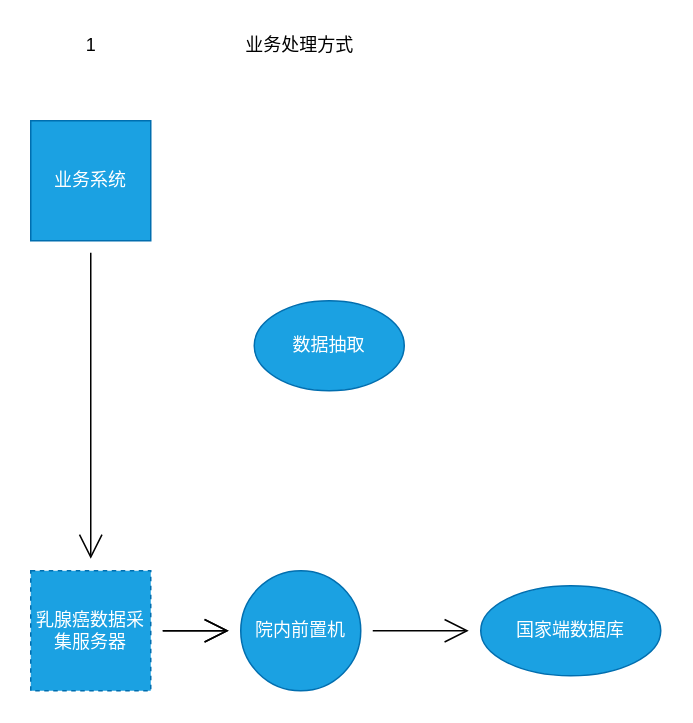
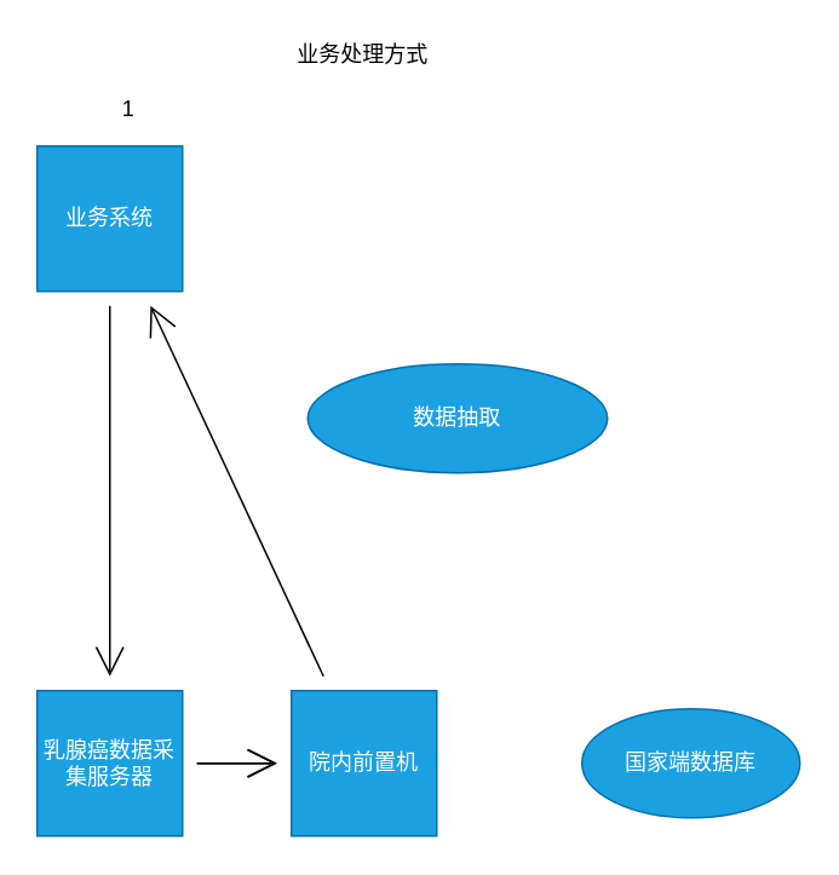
  <mxCell id="0" />
  <mxCell id="1" parent="0" />
  <mxCell id="2" value="" style="edgeStyle=none;curved=1;rounded=0;orthogonalLoop=1;jettySize=auto;html=1;endArrow=open;startSize=14;endSize=14;sourcePerimeterSpacing=8;targetPerimeterSpacing=8;" edge="1" parent="1" source="4" target="6"><mxGeometry relative="1" as="geometry" /></mxCell>
  <mxCell id="3" value="" style="edgeStyle=none;curved=1;rounded=0;orthogonalLoop=1;jettySize=auto;html=1;endArrow=open;startSize=14;endSize=14;sourcePerimeterSpacing=8;targetPerimeterSpacing=8;" edge="1" parent="1" source="4" target="6"><mxGeometry relative="1" as="geometry" /></mxCell>
- <mxCell id="4" value="乳腺癌数据采集服务器" style="whiteSpace=wrap;html=1;aspect=fixed;hachureGap=4;pointerEvents=0;fillColor=#1ba1e2;strokeColor=#006EAF;fontColor=#ffffff;dashed=1;" vertex="1" parent="1"><mxGeometry x="20" y="380" width="80" height="80" as="geometry" /></mxCell>
- <mxCell id="5" value="" style="edgeStyle=none;curved=1;rounded=0;orthogonalLoop=1;jettySize=auto;html=1;endArrow=open;startSize=14;endSize=14;sourcePerimeterSpacing=8;targetPerimeterSpacing=8;" edge="1" parent="1" source="6" target="7"><mxGeometry relative="1" as="geometry" /></mxCell>
- <mxCell id="6" value="院内前置机" style="ellipse;whiteSpace=wrap;html=1;aspect=fixed;hachureGap=4;pointerEvents=0;fillColor=#1ba1e2;strokeColor=#006EAF;fontColor=#ffffff;" vertex="1" parent="1"><mxGeometry x="160" y="380" width="80" height="80" as="geometry" /></mxCell>
+ <mxCell id="4" value="乳腺癌数据采集服务器" style="whiteSpace=wrap;html=1;aspect=fixed;hachureGap=4;pointerEvents=0;fillColor=#1ba1e2;strokeColor=#006EAF;fontColor=#ffffff;" vertex="1" parent="1"><mxGeometry x="20" y="380" width="80" height="80" as="geometry" /></mxCell>
+ <mxCell id="5" value="" style="edgeStyle=none;curved=1;rounded=0;orthogonalLoop=1;jettySize=auto;html=1;endArrow=open;startSize=14;endSize=14;sourcePerimeterSpacing=8;targetPerimeterSpacing=8;" edge="1" parent="1" source="6" target="10"><mxGeometry relative="1" as="geometry" /></mxCell>
+ <mxCell id="6" value="院内前置机" style="whiteSpace=wrap;html=1;aspect=fixed;hachureGap=4;pointerEvents=0;fillColor=#1ba1e2;strokeColor=#006EAF;fontColor=#ffffff;" vertex="1" parent="1"><mxGeometry x="160" y="380" width="80" height="80" as="geometry" /></mxCell>
  <mxCell id="7" value="国家端数据库" style="ellipse;whiteSpace=wrap;html=1;fontColor=#ffffff;strokeColor=#006EAF;fillColor=#1ba1e2;hachureGap=4;" vertex="1" parent="1"><mxGeometry x="320" y="390" width="120" height="60" as="geometry" /></mxCell>
- <mxCell id="8" value="数据抽取" style="ellipse;whiteSpace=wrap;html=1;fontColor=#ffffff;strokeColor=#006EAF;fillColor=#1ba1e2;hachureGap=4;" vertex="1" parent="1"><mxGeometry x="169" y="200" width="100" height="60" as="geometry" /></mxCell>
+ <mxCell id="8" value="数据抽取" style="ellipse;whiteSpace=wrap;html=1;fontColor=#ffffff;strokeColor=#006EAF;fillColor=#1ba1e2;hachureGap=4;" vertex="1" parent="1"><mxGeometry x="169" y="200" width="165" height="60" as="geometry" /></mxCell>
  <mxCell id="9" value="" style="edgeStyle=none;curved=1;rounded=0;orthogonalLoop=1;jettySize=auto;html=1;endArrow=open;startSize=14;endSize=14;sourcePerimeterSpacing=8;targetPerimeterSpacing=8;" edge="1" parent="1" source="10" target="4"><mxGeometry relative="1" as="geometry" /></mxCell>
  <mxCell id="10" value="业务系统" style="whiteSpace=wrap;html=1;aspect=fixed;hachureGap=4;pointerEvents=0;fillColor=#1ba1e2;strokeColor=#006EAF;fontColor=#ffffff;" vertex="1" parent="1"><mxGeometry x="20" y="80" width="80" height="80" as="geometry" /></mxCell>
- <mxCell id="11" value="1" style="text;html=1;resizable=0;autosize=1;align=center;verticalAlign=middle;points=[];fillColor=none;strokeColor=none;rounded=0;hachureGap=4;pointerEvents=0;" vertex="1" parent="1"><mxGeometry x="50" y="20" width="20" height="20" as="geometry" /></mxCell>
+ <mxCell id="11" value="1" style="text;html=1;resizable=0;autosize=1;align=center;verticalAlign=middle;points=[];fillColor=none;strokeColor=none;rounded=0;hachureGap=4;pointerEvents=0;" vertex="1" parent="1"><mxGeometry x="60" y="50" width="20" height="20" as="geometry" /></mxCell>
  <mxCell id="12" value="业务处理方式" style="text;html=1;resizable=0;autosize=1;align=center;verticalAlign=middle;points=[];fillColor=none;strokeColor=none;rounded=0;hachureGap=4;pointerEvents=0;" vertex="1" parent="1"><mxGeometry x="154" y="20" width="90" height="20" as="geometry" /></mxCell>
